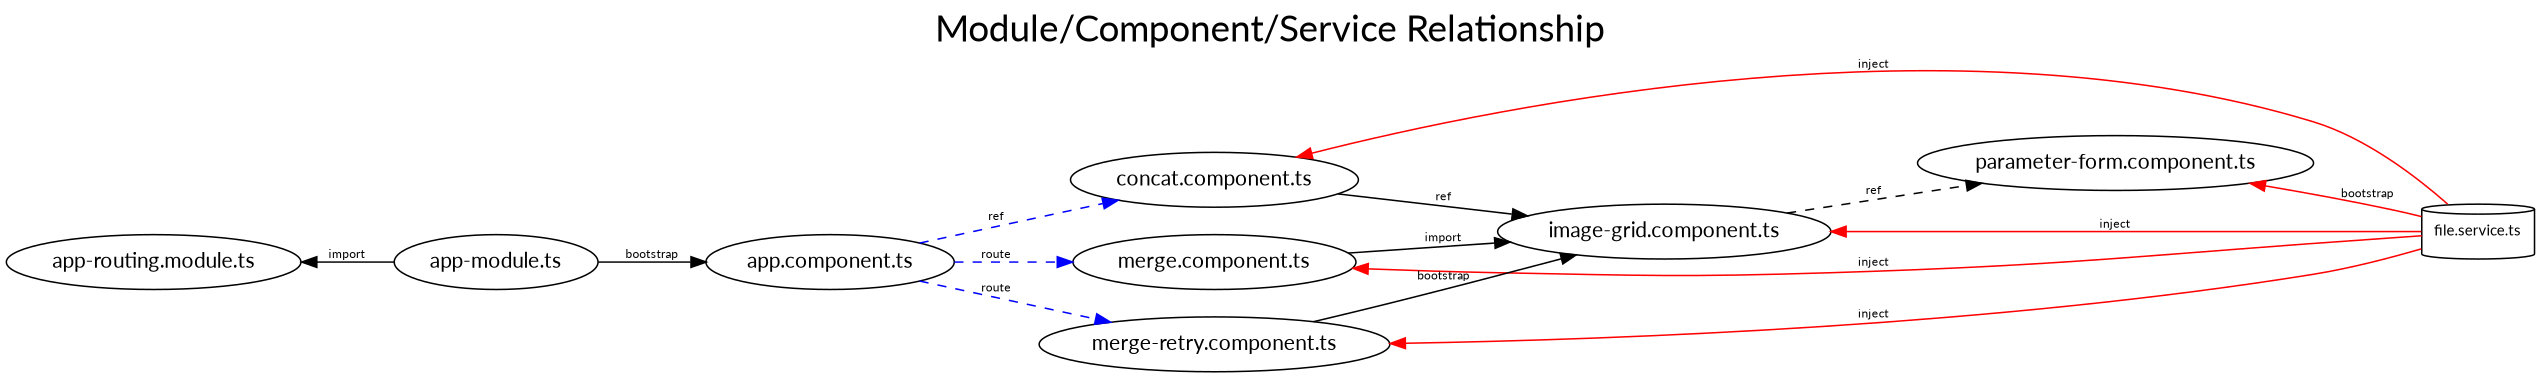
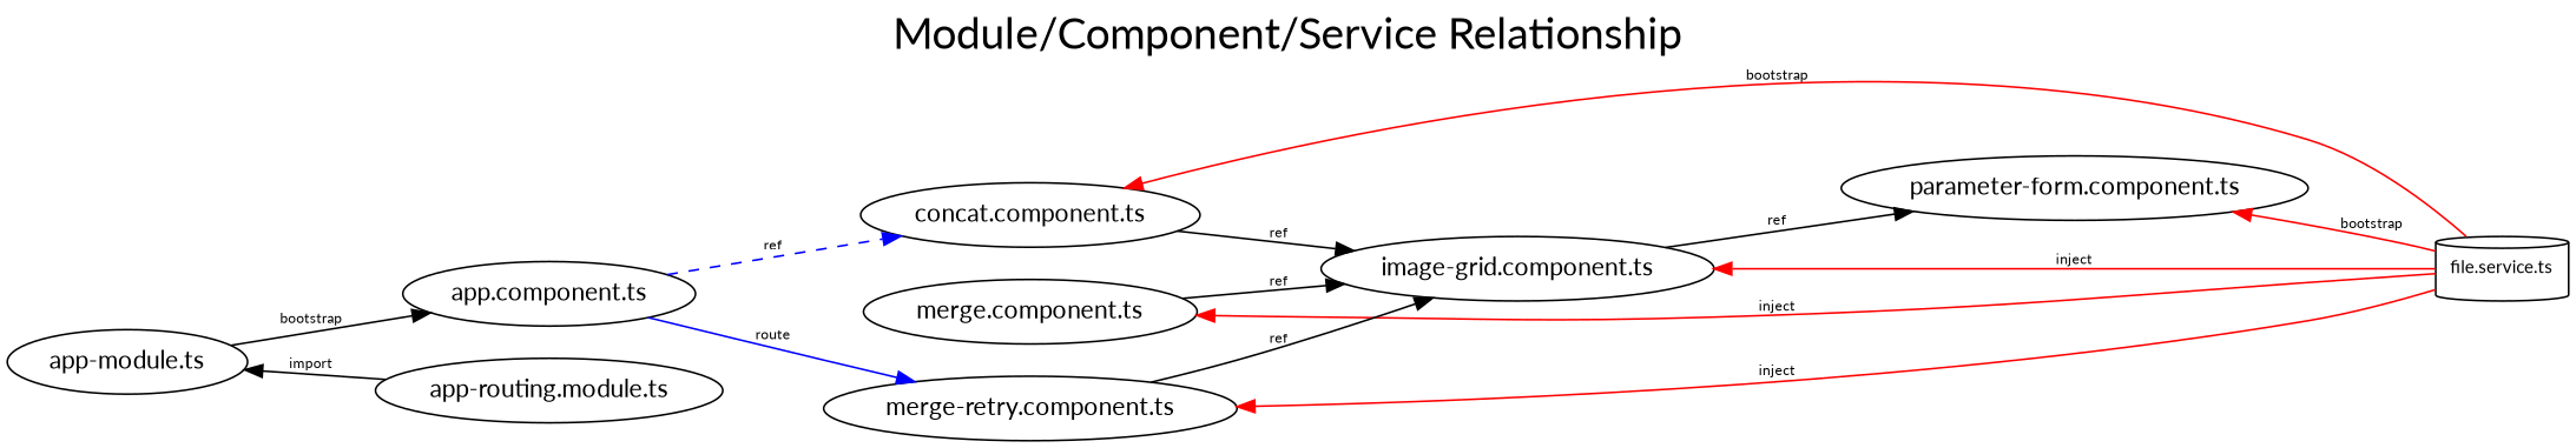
  digraph {
    fontname=Lato
    fontsize=24
    label="Module/Component/Service Relationship"
    labelloc=t
    rankdir=LR
    node [fontname=Lato]
    edge [fontname=Lato fontsize=8]
    n1 [label="app-module.ts"]
    n2 [label="app.component.ts"]
    n3 [label="app-routing.module.ts"]
    n4 [label="concat.component.ts"]
    n5 [label="merge.component.ts"]
    n6 [label="merge-retry.component.ts"]
    n7 [label="image-grid.component.ts"]
    n8 [fontsize=10 label="file.service.ts" shape=cylinder]
    n9 [label="parameter-form.component.ts"]
    n1 -> n2 [label=bootstrap]
-   n3 -> n1 [dir=back label=import]
+   n1 -> n3 [dir=back label=import]
    n2 -> n4 [color=blue label=ref style=dashed]
-   n2 -> n5 [color=blue label=route style=dashed]
-   n2 -> n6 [color=blue label=route style=dashed]
+   n2 -> n6 [color=blue label=route style=solid]
    n4 -> n7 [label=ref]
-   n4 -> n8 [color=red dir=back label=inject]
-   n5 -> n7 [label=import]
+   n4 -> n8 [color=red dir=back label=bootstrap]
+   n5 -> n7 [label=ref]
    n5 -> n8 [color=red dir=back label=inject]
-   n6 -> n7 [label=bootstrap]
+   n6 -> n7 [label=ref]
    n6 -> n8 [color=red dir=back label=inject]
    n7 -> n8 [color=red dir=back label=inject]
-   n7 -> n9 [label=ref style=dashed]
+   n7 -> n9 [label=ref]
    n9 -> n8 [color=red dir=back label=bootstrap]
  }
